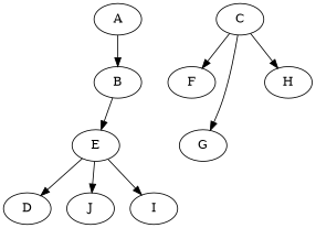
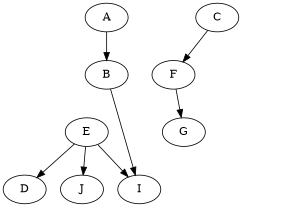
  digraph {
    A
    B
    E
    C
    F
    G
-   H
    D
    I
    J
    A -> B
-   B -> E
+   B -> I
    E -> D
    E -> I
    E -> J
    C -> F
-   C -> G
-   C -> H
+   F -> G
  }
